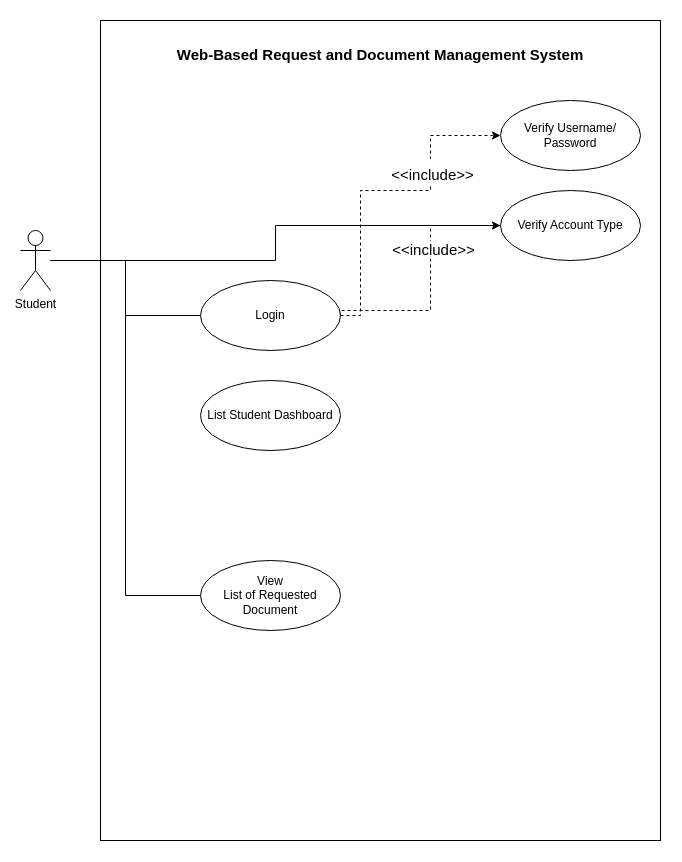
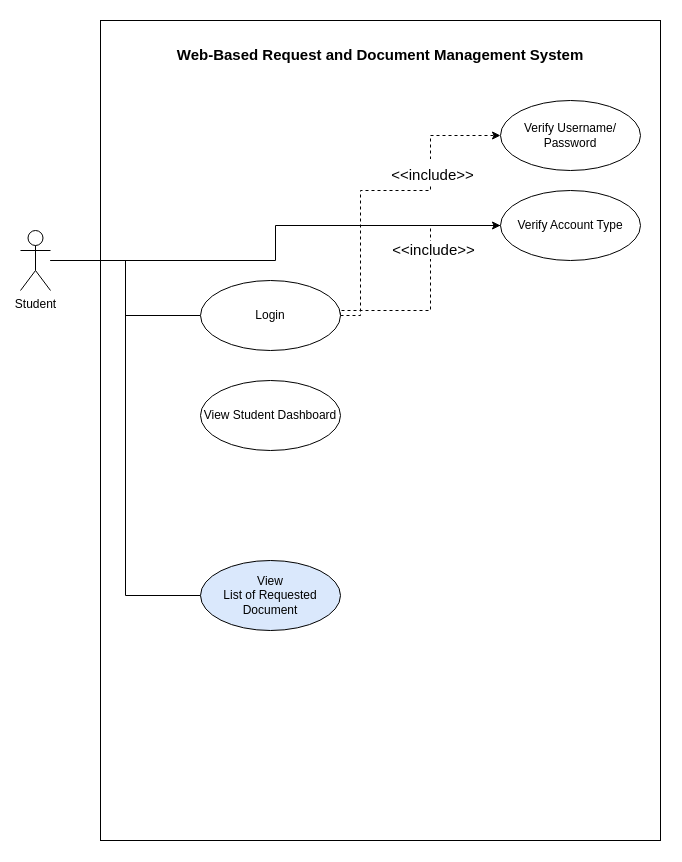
  <mxCell id="0" />
  <mxCell id="1" parent="0" />
  <mxCell id="2" value="" style="rounded=0;whiteSpace=wrap;html=1;labelBackgroundColor=none;fontSize=23;fontColor=default;" parent="1" vertex="1"><mxGeometry x="100" y="20" width="560" height="820" as="geometry" /></mxCell>
  <mxCell id="3" value="" style="edgeStyle=orthogonalEdgeStyle;rounded=0;orthogonalLoop=1;jettySize=auto;html=1;fontSize=23;fontColor=default;endArrow=none;endFill=0;" parent="1" source="6" target="12" edge="1"><mxGeometry relative="1" as="geometry" /></mxCell>
  <mxCell id="4" style="edgeStyle=orthogonalEdgeStyle;rounded=0;orthogonalLoop=1;jettySize=auto;html=1;fontSize=23;fontColor=default;endArrow=none;endFill=0;" parent="1" source="6" target="16" edge="1"><mxGeometry relative="1" as="geometry" /></mxCell>
  <mxCell id="5" style="edgeStyle=orthogonalEdgeStyle;rounded=0;orthogonalLoop=1;jettySize=auto;html=1;entryX=0;entryY=0.5;entryDx=0;entryDy=0;fontSize=23;fontColor=default;endArrow=none;endFill=0;" parent="1" source="6" target="15" edge="1"><mxGeometry relative="1" as="geometry" /></mxCell>
  <mxCell id="6" value="Student" style="shape=umlActor;verticalLabelPosition=bottom;verticalAlign=top;html=1;labelBackgroundColor=none;fontColor=default;" parent="1" vertex="1"><mxGeometry x="20" y="230" width="30" height="60" as="geometry" /></mxCell>
  <mxCell id="7" value="Web-Based Request and Document Management System" style="text;align=center;fontStyle=1;verticalAlign=middle;spacingLeft=3;spacingRight=3;strokeColor=none;rotatable=0;points=[[0,0.5],[1,0.5]];portConstraint=eastwest;labelBackgroundColor=none;fontColor=default;fontSize=15;" parent="1" vertex="1"><mxGeometry x="337.5" y="40" width="85" height="26" as="geometry" /></mxCell>
  <mxCell id="8" style="edgeStyle=orthogonalEdgeStyle;rounded=0;orthogonalLoop=1;jettySize=auto;html=1;fontColor=default;dashed=1;entryX=0;entryY=0.5;entryDx=0;entryDy=0;" parent="1" source="12" target="14" edge="1"><mxGeometry relative="1" as="geometry"><mxPoint x="480" y="260" as="targetPoint" /><Array as="points"><mxPoint x="360" y="315" /><mxPoint x="360" y="190" /><mxPoint x="430" y="190" /><mxPoint x="430" y="135" /></Array></mxGeometry></mxCell>
  <mxCell id="9" value="&lt;font style=&quot;font-size: 15px;&quot;&gt;&amp;lt;&amp;lt;include&amp;gt;&amp;gt;&lt;/font&gt;" style="edgeLabel;html=1;align=center;verticalAlign=middle;resizable=0;points=[];fontSize=23;fontColor=default;" parent="8" vertex="1" connectable="0"><mxGeometry x="0.377" y="-1" relative="1" as="geometry"><mxPoint as="offset" /></mxGeometry></mxCell>
  <mxCell id="10" style="edgeStyle=orthogonalEdgeStyle;rounded=0;orthogonalLoop=1;jettySize=auto;html=1;dashed=1;fontSize=15;fontColor=default;endArrow=classic;endFill=1;exitX=1;exitY=0.5;exitDx=0;exitDy=0;entryX=0;entryY=0.5;entryDx=0;entryDy=0;" parent="1" source="12" target="16" edge="1"><mxGeometry relative="1" as="geometry"><mxPoint x="580" y="290" as="targetPoint" /><Array as="points"><mxPoint x="340" y="310" /><mxPoint x="430" y="310" /><mxPoint x="430" y="225" /></Array></mxGeometry></mxCell>
  <mxCell id="11" value="&amp;lt;&amp;lt;include&amp;gt;&amp;gt;" style="edgeLabel;html=1;align=center;verticalAlign=middle;resizable=0;points=[];fontSize=15;fontColor=default;" parent="10" vertex="1" connectable="0"><mxGeometry x="0.256" y="-2" relative="1" as="geometry"><mxPoint as="offset" /></mxGeometry></mxCell>
  <mxCell id="12" value="Login" style="ellipse;whiteSpace=wrap;html=1;labelBackgroundColor=none;fontColor=default;" parent="1" vertex="1"><mxGeometry x="200" y="280" width="140" height="70" as="geometry" /></mxCell>
- <mxCell id="13" value="List Student Dashboard" style="ellipse;whiteSpace=wrap;html=1;labelBackgroundColor=none;fontColor=default;" parent="1" vertex="1"><mxGeometry x="200" y="380" width="140" height="70" as="geometry" /></mxCell>
+ <mxCell id="13" value="View Student Dashboard" style="ellipse;whiteSpace=wrap;html=1;labelBackgroundColor=none;fontColor=default;" parent="1" vertex="1"><mxGeometry x="200" y="380" width="140" height="70" as="geometry" /></mxCell>
  <mxCell id="14" value="Verify Username/ Password" style="ellipse;whiteSpace=wrap;html=1;labelBackgroundColor=none;fontColor=default;" parent="1" vertex="1"><mxGeometry x="500" width="140" height="70" as="geometry" y="100" /></mxCell>
- <mxCell id="15" value="View&lt;br&gt;List of Requested Document" style="ellipse;whiteSpace=wrap;html=1;labelBackgroundColor=none;fontColor=default;" parent="1" vertex="1"><mxGeometry x="200" y="560" width="140" height="70" as="geometry" /></mxCell>
+ <mxCell id="15" value="View&lt;br&gt;List of Requested Document" style="ellipse;whiteSpace=wrap;html=1;labelBackgroundColor=none;fontColor=default;fillColor=#dae8fc;" parent="1" vertex="1"><mxGeometry x="200" y="560" width="140" height="70" as="geometry" /></mxCell>
  <mxCell id="16" value="Verify Account Type" style="ellipse;whiteSpace=wrap;html=1;labelBackgroundColor=none;fontColor=default;" parent="1" vertex="1"><mxGeometry x="500" y="190" width="140" height="70" as="geometry" /></mxCell>
